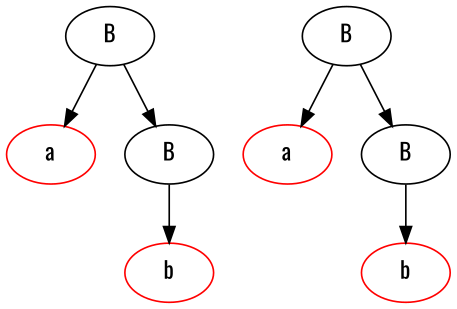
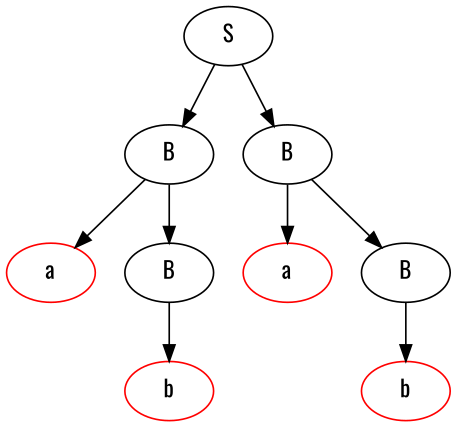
  digraph {
    fontname=Oswald
    node [color=black fontname=Oswald]
    edge [fontname=Oswald]
+   n1 [label=S]
    n2 [label=B]
    n3 [label=B]
    n4 [color=red label=a]
    n5 [label=B]
    n6 [color=red label=b]
    n7 [color=red label=a]
    n8 [label=B]
    n9 [color=red label=b]
+   n1 -> n2
+   n1 -> n3
    n2 -> n4
    n2 -> n5
    n3 -> n7
    n3 -> n8
    n5 -> n6
    n8 -> n9
  }
